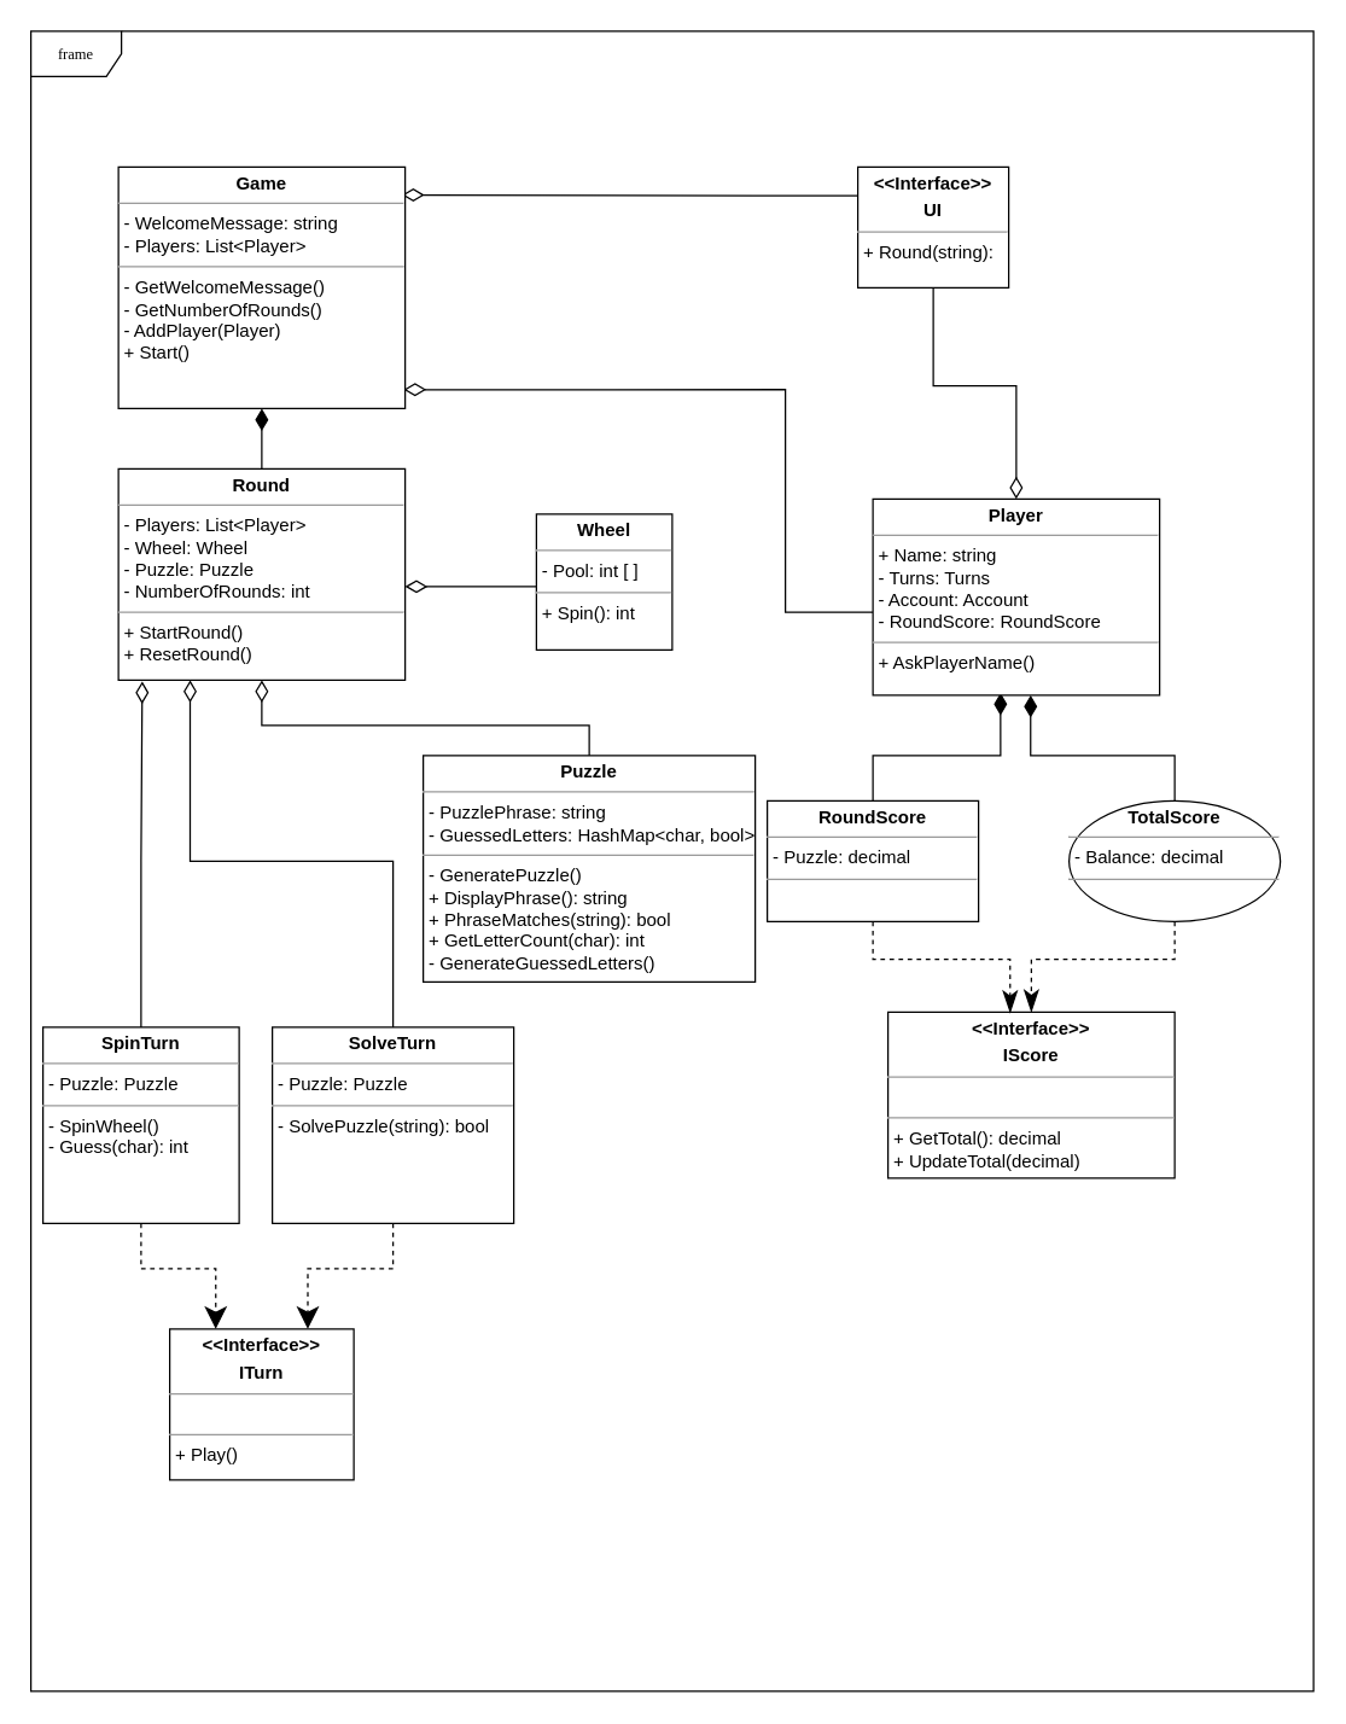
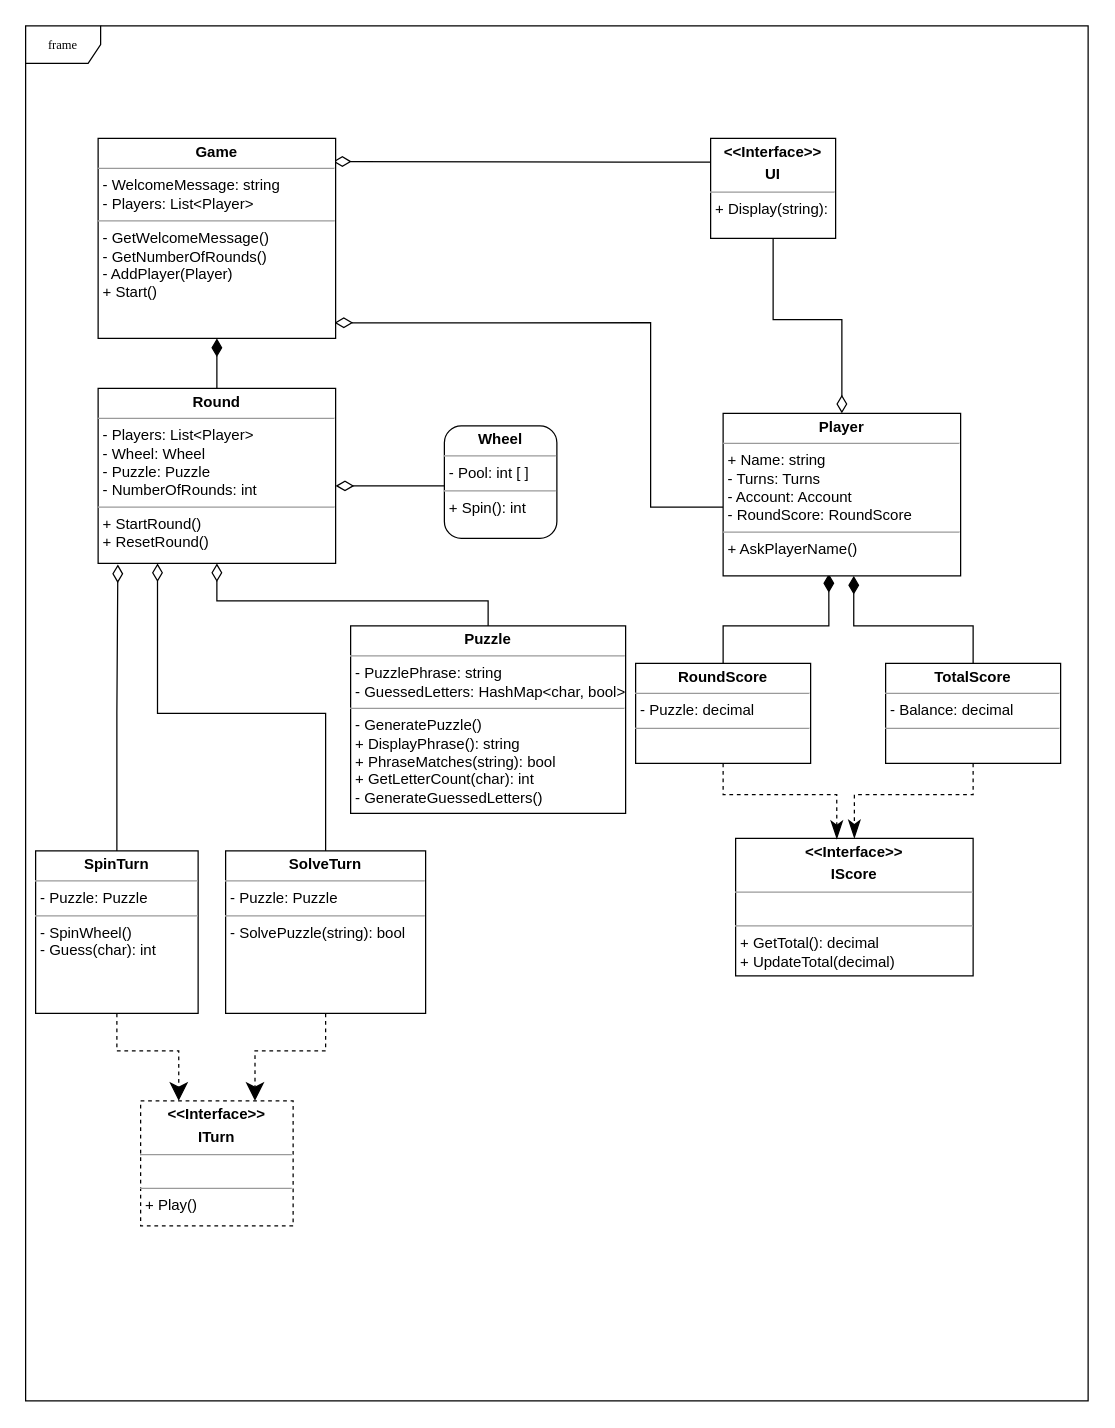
  <mxCell id="0" />
  <mxCell id="1" parent="0" />
  <mxCell id="2" value="frame" style="shape=umlFrame;whiteSpace=wrap;html=1;rounded=0;shadow=0;comic=0;labelBackgroundColor=none;strokeWidth=1;fontFamily=Verdana;fontSize=10;align=center;" parent="1" vertex="1"><mxGeometry width="850" height="1100" as="geometry" x="20" y="20" /></mxCell>
  <mxCell id="3" style="edgeStyle=orthogonalEdgeStyle;rounded=0;orthogonalLoop=1;jettySize=auto;html=1;endArrow=diamondThin;endFill=0;endSize=12;entryX=0.995;entryY=0.922;entryDx=0;entryDy=0;entryPerimeter=0;" edge="1" parent="1" source="23" target="22"><mxGeometry relative="1" as="geometry"><mxPoint x="288" y="250" as="targetPoint" /><Array as="points"><mxPoint x="520" y="405" /><mxPoint x="520" y="258" /></Array></mxGeometry></mxCell>
  <mxCell id="4" value="" style="edgeStyle=orthogonalEdgeStyle;rounded=0;orthogonalLoop=1;jettySize=auto;html=1;endArrow=diamondThin;endFill=1;endSize=12;" edge="1" parent="1" source="5" target="22"><mxGeometry relative="1" as="geometry" /></mxCell>
  <mxCell id="5" value="&lt;p style=&quot;margin: 0px ; margin-top: 4px ; text-align: center&quot;&gt;&lt;b&gt;Round&lt;/b&gt;&lt;/p&gt;&lt;hr size=&quot;1&quot;&gt;&lt;p style=&quot;margin: 0px 0px 0px 4px&quot;&gt;- Players: List&amp;lt;Player&amp;gt;&lt;/p&gt;&lt;p style=&quot;margin: 0px ; margin-left: 4px&quot;&gt;- Wheel: Wheel&lt;/p&gt;&lt;p style=&quot;margin: 0px ; margin-left: 4px&quot;&gt;- Puzzle: Puzzle&lt;/p&gt;&lt;p style=&quot;margin: 0px ; margin-left: 4px&quot;&gt;- NumberOfRounds: int&lt;/p&gt;&lt;hr size=&quot;1&quot;&gt;&lt;p style=&quot;margin: 0px ; margin-left: 4px&quot;&gt;+ StartRound()&lt;/p&gt;&lt;p style=&quot;margin: 0px ; margin-left: 4px&quot;&gt;+ ResetRound()&lt;/p&gt;" style="verticalAlign=top;align=left;overflow=fill;fontSize=12;fontFamily=Helvetica;html=1;rounded=0;shadow=0;comic=0;labelBackgroundColor=none;strokeWidth=1" parent="1" vertex="1"><mxGeometry x="78" y="310" width="190" height="140" as="geometry" /></mxCell>
  <mxCell id="6" style="edgeStyle=orthogonalEdgeStyle;rounded=0;orthogonalLoop=1;jettySize=auto;html=1;exitX=0.5;exitY=0;exitDx=0;exitDy=0;entryX=0.5;entryY=1;entryDx=0;entryDy=0;endArrow=diamondThin;endFill=0;endSize=12;" edge="1" parent="1" source="7" target="5"><mxGeometry relative="1" as="geometry" /></mxCell>
  <mxCell id="7" value="&lt;p style=&quot;margin: 0px ; margin-top: 4px ; text-align: center&quot;&gt;&lt;b&gt;Puzzle&lt;/b&gt;&lt;/p&gt;&lt;hr size=&quot;1&quot;&gt;&lt;p style=&quot;margin: 0px ; margin-left: 4px&quot;&gt;- PuzzlePhrase: string&lt;br&gt;- GuessedLetters: HashMap&amp;lt;char, bool&amp;gt;&lt;/p&gt;&lt;hr size=&quot;1&quot;&gt;&lt;p style=&quot;margin: 0px ; margin-left: 4px&quot;&gt;- GeneratePuzzle()&lt;/p&gt;&lt;p style=&quot;margin: 0px ; margin-left: 4px&quot;&gt;+ DisplayPhrase(): string&lt;/p&gt;&lt;p style=&quot;margin: 0px ; margin-left: 4px&quot;&gt;+ PhraseMatches(string): bool&lt;/p&gt;&lt;p style=&quot;margin: 0px ; margin-left: 4px&quot;&gt;+ GetLetterCount(char): int&lt;/p&gt;&lt;p style=&quot;margin: 0px ; margin-left: 4px&quot;&gt;- GenerateGuessedLetters()&lt;/p&gt;" style="verticalAlign=top;align=left;overflow=fill;fontSize=12;fontFamily=Helvetica;html=1;rounded=0;shadow=0;comic=0;labelBackgroundColor=none;strokeWidth=1" vertex="1" parent="1"><mxGeometry x="280" y="500" width="220" height="150" as="geometry" /></mxCell>
  <mxCell id="8" style="edgeStyle=orthogonalEdgeStyle;rounded=0;orthogonalLoop=1;jettySize=auto;html=1;endArrow=diamondThin;endFill=0;endSize=12;entryX=0.989;entryY=0.116;entryDx=0;entryDy=0;entryPerimeter=0;" edge="1" parent="1" source="13" target="22"><mxGeometry relative="1" as="geometry"><Array as="points"><mxPoint x="498" y="129" /><mxPoint x="498" y="129" /></Array></mxGeometry></mxCell>
  <mxCell id="9" style="edgeStyle=orthogonalEdgeStyle;rounded=0;orthogonalLoop=1;jettySize=auto;html=1;entryX=0.5;entryY=0;entryDx=0;entryDy=0;endArrow=diamondThin;endFill=0;endSize=12;" edge="1" parent="1" source="13" target="23"><mxGeometry relative="1" as="geometry" /></mxCell>
  <mxCell id="10" style="edgeStyle=orthogonalEdgeStyle;rounded=0;orthogonalLoop=1;jettySize=auto;html=1;endArrow=diamondThin;endFill=0;endSize=12;" edge="1" parent="1" source="11"><mxGeometry relative="1" as="geometry"><mxPoint x="268" y="388" as="targetPoint" /><Array as="points"><mxPoint x="370" y="388" /><mxPoint x="370" y="388" /></Array></mxGeometry></mxCell>
- <mxCell id="11" value="&lt;p style=&quot;margin: 0px ; margin-top: 4px ; text-align: center&quot;&gt;&lt;b&gt;Wheel&lt;/b&gt;&lt;/p&gt;&lt;hr size=&quot;1&quot;&gt;&lt;p style=&quot;margin: 0px ; margin-left: 4px&quot;&gt;- Pool: int [ ]&lt;br&gt;&lt;/p&gt;&lt;hr size=&quot;1&quot;&gt;&lt;p style=&quot;margin: 0px ; margin-left: 4px&quot;&gt;+ Spin(): int&lt;br&gt;&lt;/p&gt;" style="verticalAlign=top;align=left;overflow=fill;fontSize=12;fontFamily=Helvetica;html=1;rounded=0;shadow=0;comic=0;labelBackgroundColor=none;strokeWidth=1" vertex="1" parent="1"><mxGeometry x="355" y="340" width="90" height="90" as="geometry" /></mxCell>
+ <mxCell id="11" value="&lt;p style=&quot;margin: 0px ; margin-top: 4px ; text-align: center&quot;&gt;&lt;b&gt;Wheel&lt;/b&gt;&lt;/p&gt;&lt;hr size=&quot;1&quot;&gt;&lt;p style=&quot;margin: 0px ; margin-left: 4px&quot;&gt;- Pool: int [ ]&lt;br&gt;&lt;/p&gt;&lt;hr size=&quot;1&quot;&gt;&lt;p style=&quot;margin: 0px ; margin-left: 4px&quot;&gt;+ Spin(): int&lt;br&gt;&lt;/p&gt;" style="verticalAlign=top;align=left;overflow=fill;fontSize=12;fontFamily=Helvetica;html=1;shadow=0;comic=0;labelBackgroundColor=none;strokeWidth=1;rounded=1;" vertex="1" parent="1"><mxGeometry x="355" y="340" width="90" height="90" as="geometry" /></mxCell>
  <mxCell id="12" value="" style="group" vertex="1" connectable="0" parent="1"><mxGeometry x="568" y="110" width="270" height="80" as="geometry" /></mxCell>
- <mxCell id="13" value="&lt;p style=&quot;margin: 0px ; margin-top: 4px ; text-align: center&quot;&gt;&lt;b&gt;&amp;lt;&amp;lt;Interface&amp;gt;&amp;gt;&lt;/b&gt;&lt;/p&gt;&lt;p style=&quot;margin: 0px ; margin-top: 4px ; text-align: center&quot;&gt;&lt;b&gt;UI&lt;/b&gt;&lt;/p&gt;&lt;hr size=&quot;1&quot;&gt;&lt;p style=&quot;margin: 0px ; margin-left: 4px&quot;&gt;&lt;/p&gt;&lt;p style=&quot;margin: 0px ; margin-left: 4px&quot;&gt;+ Round(string):&amp;nbsp;&lt;br&gt;&lt;br&gt;&lt;/p&gt;" style="verticalAlign=top;align=left;overflow=fill;fontSize=12;fontFamily=Helvetica;html=1;rounded=0;shadow=0;comic=0;labelBackgroundColor=none;strokeWidth=1" vertex="1" parent="12"><mxGeometry width="100" height="80" as="geometry" /></mxCell>
+ <mxCell id="13" value="&lt;p style=&quot;margin: 0px ; margin-top: 4px ; text-align: center&quot;&gt;&lt;b&gt;&amp;lt;&amp;lt;Interface&amp;gt;&amp;gt;&lt;/b&gt;&lt;/p&gt;&lt;p style=&quot;margin: 0px ; margin-top: 4px ; text-align: center&quot;&gt;&lt;b&gt;UI&lt;/b&gt;&lt;/p&gt;&lt;hr size=&quot;1&quot;&gt;&lt;p style=&quot;margin: 0px ; margin-left: 4px&quot;&gt;&lt;/p&gt;&lt;p style=&quot;margin: 0px ; margin-left: 4px&quot;&gt;+ Display(string):&amp;nbsp;&lt;br&gt;&lt;br&gt;&lt;/p&gt;" style="verticalAlign=top;align=left;overflow=fill;fontSize=12;fontFamily=Helvetica;html=1;rounded=0;shadow=0;comic=0;labelBackgroundColor=none;strokeWidth=1" vertex="1" parent="12"><mxGeometry width="100" height="80" as="geometry" /></mxCell>
  <mxCell id="14" style="edgeStyle=orthogonalEdgeStyle;rounded=0;orthogonalLoop=1;jettySize=auto;html=1;entryX=0.445;entryY=0.988;entryDx=0;entryDy=0;entryPerimeter=0;endArrow=diamondThin;endFill=1;endSize=12;" edge="1" parent="1" source="17" target="23"><mxGeometry relative="1" as="geometry" /></mxCell>
  <mxCell id="15" style="edgeStyle=orthogonalEdgeStyle;rounded=0;orthogonalLoop=1;jettySize=auto;html=1;entryX=0.55;entryY=1;entryDx=0;entryDy=0;entryPerimeter=0;endArrow=diamondThin;endFill=1;endSize=12;" edge="1" parent="1" source="21" target="23"><mxGeometry relative="1" as="geometry" /></mxCell>
  <mxCell id="16" value="" style="group" vertex="1" connectable="0" parent="1"><mxGeometry x="508" y="530" width="340" height="250" as="geometry" /></mxCell>
  <mxCell id="17" value="&lt;p style=&quot;margin: 0px ; margin-top: 4px ; text-align: center&quot;&gt;&lt;b&gt;RoundScore&lt;/b&gt;&lt;br&gt;&lt;/p&gt;&lt;hr size=&quot;1&quot;&gt;&lt;p style=&quot;margin: 0px 0px 0px 4px&quot;&gt;- Puzzle: decimal&lt;br&gt;&lt;/p&gt;&lt;hr size=&quot;1&quot;&gt;&lt;p style=&quot;margin: 0px ; margin-left: 4px&quot;&gt;&lt;br&gt;&lt;/p&gt;" style="verticalAlign=top;align=left;overflow=fill;fontSize=12;fontFamily=Helvetica;html=1;rounded=0;shadow=0;comic=0;labelBackgroundColor=none;strokeWidth=1" vertex="1" parent="16"><mxGeometry width="140" height="80" as="geometry" /></mxCell>
  <mxCell id="18" value="&lt;p style=&quot;margin: 0px ; margin-top: 4px ; text-align: center&quot;&gt;&lt;b&gt;&amp;lt;&amp;lt;Interface&amp;gt;&amp;gt;&lt;/b&gt;&lt;/p&gt;&lt;p style=&quot;margin: 0px ; margin-top: 4px ; text-align: center&quot;&gt;&lt;b&gt;IScore&lt;/b&gt;&lt;/p&gt;&lt;hr size=&quot;1&quot;&gt;&lt;p style=&quot;margin: 0px 0px 0px 4px&quot;&gt;&lt;br&gt;&lt;/p&gt;&lt;hr size=&quot;1&quot;&gt;&lt;p style=&quot;margin: 0px ; margin-left: 4px&quot;&gt;+ GetTotal(): decimal&lt;/p&gt;&lt;p style=&quot;margin: 0px ; margin-left: 4px&quot;&gt;+ UpdateTotal(decimal)&lt;/p&gt;" style="verticalAlign=top;align=left;overflow=fill;fontSize=12;fontFamily=Helvetica;html=1;rounded=0;shadow=0;comic=0;labelBackgroundColor=none;strokeWidth=1;" vertex="1" parent="16"><mxGeometry x="80" y="140" width="190" height="110" as="geometry" /></mxCell>
  <mxCell id="19" style="edgeStyle=orthogonalEdgeStyle;rounded=0;orthogonalLoop=1;jettySize=auto;html=1;exitX=0.5;exitY=1;exitDx=0;exitDy=0;entryX=0.426;entryY=0.005;entryDx=0;entryDy=0;entryPerimeter=0;dashed=1;endArrow=classicThin;endFill=1;endSize=12;" edge="1" parent="16" source="17" target="18"><mxGeometry relative="1" as="geometry" /></mxCell>
  <mxCell id="20" style="edgeStyle=orthogonalEdgeStyle;rounded=0;orthogonalLoop=1;jettySize=auto;html=1;entryX=0.5;entryY=0;entryDx=0;entryDy=0;endArrow=classicThin;endFill=1;endSize=12;dashed=1;" edge="1" parent="16" source="21" target="18"><mxGeometry relative="1" as="geometry" /></mxCell>
- <mxCell id="21" value="&lt;p style=&quot;margin: 0px ; margin-top: 4px ; text-align: center&quot;&gt;&lt;b&gt;TotalScore&lt;/b&gt;&lt;br&gt;&lt;/p&gt;&lt;hr size=&quot;1&quot;&gt;&lt;p style=&quot;margin: 0px 0px 0px 4px&quot;&gt;- Balance: decimal&lt;br&gt;&lt;/p&gt;&lt;hr size=&quot;1&quot;&gt;&lt;p style=&quot;margin: 0px ; margin-left: 4px&quot;&gt;&lt;br&gt;&lt;/p&gt;" style="ellipse;verticalAlign=top;align=left;overflow=fill;fontSize=12;fontFamily=Helvetica;html=1;shadow=0;comic=0;labelBackgroundColor=none;strokeWidth=1;" vertex="1" parent="16"><mxGeometry x="200" width="140" height="80" as="geometry" /></mxCell>
+ <mxCell id="21" value="&lt;p style=&quot;margin: 0px ; margin-top: 4px ; text-align: center&quot;&gt;&lt;b&gt;TotalScore&lt;/b&gt;&lt;br&gt;&lt;/p&gt;&lt;hr size=&quot;1&quot;&gt;&lt;p style=&quot;margin: 0px 0px 0px 4px&quot;&gt;- Balance: decimal&lt;br&gt;&lt;/p&gt;&lt;hr size=&quot;1&quot;&gt;&lt;p style=&quot;margin: 0px ; margin-left: 4px&quot;&gt;&lt;br&gt;&lt;/p&gt;" style="verticalAlign=top;align=left;overflow=fill;fontSize=12;fontFamily=Helvetica;html=1;rounded=0;shadow=0;comic=0;labelBackgroundColor=none;strokeWidth=1" vertex="1" parent="16"><mxGeometry x="200" width="140" height="80" as="geometry" /></mxCell>
  <mxCell id="22" value="&lt;p style=&quot;margin: 0px ; margin-top: 4px ; text-align: center&quot;&gt;&lt;b&gt;Game&lt;/b&gt;&lt;/p&gt;&lt;hr size=&quot;1&quot;&gt;&lt;p style=&quot;margin: 0px ; margin-left: 4px&quot;&gt;- WelcomeMessage: string&lt;/p&gt;&lt;p style=&quot;margin: 0px ; margin-left: 4px&quot;&gt;- Players: List&amp;lt;Player&amp;gt;&lt;/p&gt;&lt;hr size=&quot;1&quot;&gt;&lt;p style=&quot;margin: 0px ; margin-left: 4px&quot;&gt;&lt;span&gt;- GetWelcomeMessage()&lt;/span&gt;&lt;/p&gt;&lt;p style=&quot;margin: 0px ; margin-left: 4px&quot;&gt;&lt;span&gt;- GetNumberOfRounds()&lt;/span&gt;&lt;/p&gt;&lt;p style=&quot;margin: 0px ; margin-left: 4px&quot;&gt;&lt;span&gt;- AddPlayer(Player)&lt;/span&gt;&lt;br&gt;&lt;/p&gt;&lt;p style=&quot;margin: 0px ; margin-left: 4px&quot;&gt;+ Start()&lt;/p&gt;" style="verticalAlign=top;align=left;overflow=fill;fontSize=12;fontFamily=Helvetica;html=1;rounded=0;shadow=0;comic=0;labelBackgroundColor=none;strokeWidth=1" parent="1" vertex="1"><mxGeometry x="78" y="110" width="190" height="160" as="geometry" /></mxCell>
  <mxCell id="23" value="&lt;p style=&quot;margin: 0px ; margin-top: 4px ; text-align: center&quot;&gt;&lt;b&gt;Player&lt;/b&gt;&lt;/p&gt;&lt;hr size=&quot;1&quot;&gt;&lt;p style=&quot;margin: 0px ; margin-left: 4px&quot;&gt;+ Name: string&amp;nbsp;&lt;/p&gt;&lt;p style=&quot;margin: 0px ; margin-left: 4px&quot;&gt;- Turns: Turns&lt;/p&gt;&lt;p style=&quot;margin: 0px ; margin-left: 4px&quot;&gt;- Account: Account&lt;/p&gt;&lt;p style=&quot;margin: 0px ; margin-left: 4px&quot;&gt;- RoundScore: RoundScore&lt;/p&gt;&lt;hr size=&quot;1&quot;&gt;&lt;p style=&quot;margin: 0px ; margin-left: 4px&quot;&gt;+ AskPlayerName()&lt;/p&gt;" style="verticalAlign=top;align=left;overflow=fill;fontSize=12;fontFamily=Helvetica;html=1;rounded=0;shadow=0;comic=0;labelBackgroundColor=none;strokeWidth=1" parent="1" vertex="1"><mxGeometry x="578" y="330" width="190" height="130" as="geometry" /></mxCell>
  <mxCell id="24" value="" style="group" vertex="1" connectable="0" parent="1"><mxGeometry x="28" y="680" width="312" height="300" as="geometry" /></mxCell>
- <mxCell id="25" value="&lt;p style=&quot;margin: 0px ; margin-top: 4px ; text-align: center&quot;&gt;&lt;b&gt;&amp;lt;&amp;lt;Interface&amp;gt;&amp;gt;&lt;/b&gt;&lt;/p&gt;&lt;p style=&quot;margin: 0px ; margin-top: 4px ; text-align: center&quot;&gt;&lt;b&gt;ITurn&lt;/b&gt;&lt;/p&gt;&lt;hr size=&quot;1&quot;&gt;&lt;p style=&quot;margin: 0px ; margin-left: 4px&quot;&gt;&lt;br&gt;&lt;/p&gt;&lt;hr size=&quot;1&quot;&gt;&lt;p style=&quot;margin: 0px ; margin-left: 4px&quot;&gt;+ Play()&lt;br&gt;&lt;/p&gt;" style="verticalAlign=top;align=left;overflow=fill;fontSize=12;fontFamily=Helvetica;html=1;rounded=0;shadow=0;comic=0;labelBackgroundColor=none;strokeWidth=1" vertex="1" parent="24"><mxGeometry x="84" y="200" width="122" height="100" as="geometry" /></mxCell>
+ <mxCell id="25" value="&lt;p style=&quot;margin: 0px ; margin-top: 4px ; text-align: center&quot;&gt;&lt;b&gt;&amp;lt;&amp;lt;Interface&amp;gt;&amp;gt;&lt;/b&gt;&lt;/p&gt;&lt;p style=&quot;margin: 0px ; margin-top: 4px ; text-align: center&quot;&gt;&lt;b&gt;ITurn&lt;/b&gt;&lt;/p&gt;&lt;hr size=&quot;1&quot;&gt;&lt;p style=&quot;margin: 0px ; margin-left: 4px&quot;&gt;&lt;br&gt;&lt;/p&gt;&lt;hr size=&quot;1&quot;&gt;&lt;p style=&quot;margin: 0px ; margin-left: 4px&quot;&gt;+ Play()&lt;br&gt;&lt;/p&gt;" style="verticalAlign=top;align=left;overflow=fill;fontSize=12;fontFamily=Helvetica;html=1;rounded=0;shadow=0;comic=0;labelBackgroundColor=none;strokeWidth=1;dashed=1;" vertex="1" parent="24"><mxGeometry x="84" y="200" width="122" height="100" as="geometry" /></mxCell>
  <mxCell id="26" style="edgeStyle=orthogonalEdgeStyle;rounded=0;orthogonalLoop=1;jettySize=auto;html=1;exitX=0.5;exitY=1;exitDx=0;exitDy=0;entryX=0.75;entryY=0;entryDx=0;entryDy=0;dashed=1;endArrow=classic;endFill=1;endSize=12;" edge="1" parent="24" source="27" target="25"><mxGeometry relative="1" as="geometry" /></mxCell>
  <mxCell id="27" value="&lt;p style=&quot;margin: 0px ; margin-top: 4px ; text-align: center&quot;&gt;&lt;b&gt;SolveTurn&lt;/b&gt;&lt;/p&gt;&lt;hr size=&quot;1&quot;&gt;&lt;p style=&quot;margin: 0px ; margin-left: 4px&quot;&gt;- Puzzle: Puzzle&lt;br&gt;&lt;/p&gt;&lt;hr size=&quot;1&quot;&gt;&lt;p style=&quot;margin: 0px ; margin-left: 4px&quot;&gt;- SolvePuzzle(string): bool&lt;/p&gt;" style="verticalAlign=top;align=left;overflow=fill;fontSize=12;fontFamily=Helvetica;html=1;rounded=0;shadow=0;comic=0;labelBackgroundColor=none;strokeWidth=1" vertex="1" parent="24"><mxGeometry x="152" width="160" height="130" as="geometry" /></mxCell>
  <mxCell id="28" style="edgeStyle=orthogonalEdgeStyle;rounded=0;orthogonalLoop=1;jettySize=auto;html=1;exitX=0.5;exitY=1;exitDx=0;exitDy=0;entryX=0.25;entryY=0;entryDx=0;entryDy=0;dashed=1;endArrow=classic;endFill=1;endSize=12;" edge="1" parent="24" source="29" target="25"><mxGeometry relative="1" as="geometry" /></mxCell>
  <mxCell id="29" value="&lt;p style=&quot;margin: 0px ; margin-top: 4px ; text-align: center&quot;&gt;&lt;b&gt;SpinTurn&lt;/b&gt;&lt;/p&gt;&lt;hr size=&quot;1&quot;&gt;&lt;p style=&quot;margin: 0px ; margin-left: 4px&quot;&gt;- Puzzle: Puzzle&lt;/p&gt;&lt;hr size=&quot;1&quot;&gt;&lt;p style=&quot;margin: 0px ; margin-left: 4px&quot;&gt;- SpinWheel()&lt;/p&gt;&lt;p style=&quot;margin: 0px ; margin-left: 4px&quot;&gt;- Guess(char): int&lt;/p&gt;" style="verticalAlign=top;align=left;overflow=fill;fontSize=12;fontFamily=Helvetica;html=1;rounded=0;shadow=0;comic=0;labelBackgroundColor=none;strokeWidth=1" vertex="1" parent="24"><mxGeometry width="130" height="130" as="geometry" /></mxCell>
  <mxCell id="30" style="edgeStyle=orthogonalEdgeStyle;rounded=0;orthogonalLoop=1;jettySize=auto;html=1;exitX=0.5;exitY=0;exitDx=0;exitDy=0;entryX=0.083;entryY=1.006;entryDx=0;entryDy=0;entryPerimeter=0;endArrow=diamondThin;endFill=0;endSize=12;" edge="1" parent="1" source="29" target="5"><mxGeometry relative="1" as="geometry" /></mxCell>
  <mxCell id="31" style="edgeStyle=orthogonalEdgeStyle;rounded=0;orthogonalLoop=1;jettySize=auto;html=1;exitX=0.5;exitY=0;exitDx=0;exitDy=0;entryX=0.25;entryY=1;entryDx=0;entryDy=0;endArrow=diamondThin;endFill=0;endSize=12;" edge="1" parent="1" source="27" target="5"><mxGeometry relative="1" as="geometry" /></mxCell>
